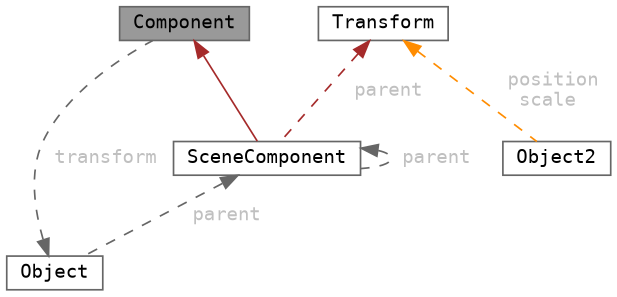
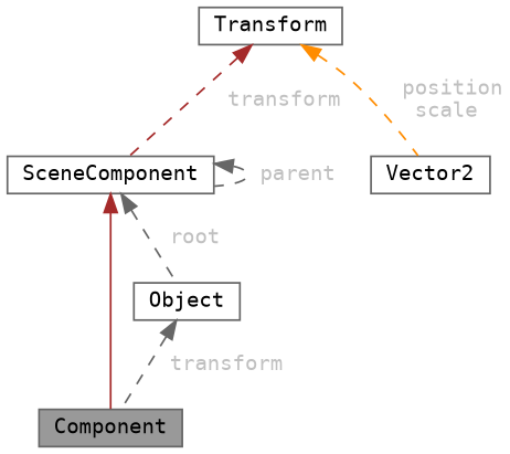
  digraph {
    node [color=gray40 fillcolor=white fontname=Consolas fontsize=11 shape=box style=filled]
    edge [color=gray40 dir=back fontname=Consolas fontsize=11 labelfontname=Helvetica labelfontsize=10 style=dashed fontcolor=grey]
    n1 [fillcolor=grey60 fontcolor=black height=0.2 label=Component width=0.4]
    n2 [height=0.2 label=SceneComponent width=0.4]
    n3 [height=0.2 label=Object width=0.4]
    n4 [height=0.2 label=Transform width=0.4]
-   n5 [height=0.2 label=Object2 width=0.4]
-   n1 -> n2 [color=brown style=solid fontcolor=""]
+   n5 [height=0.2 label=Vector2 width=0.4]
+   n2 -> n1 [color=brown style=solid fontcolor=""]
    n2 -> n2 [label=" parent"]
-   n2 -> n3 [label=" parent"]
+   n2 -> n3 [label=" root"]
    n3 -> n1 [label=" transform"]
-   n4 -> n2 [color=brown label=" parent"]
+   n4 -> n2 [color=brown label=" transform"]
    n4 -> n5 [color=darkorange label=" position\nscale"]
  }
